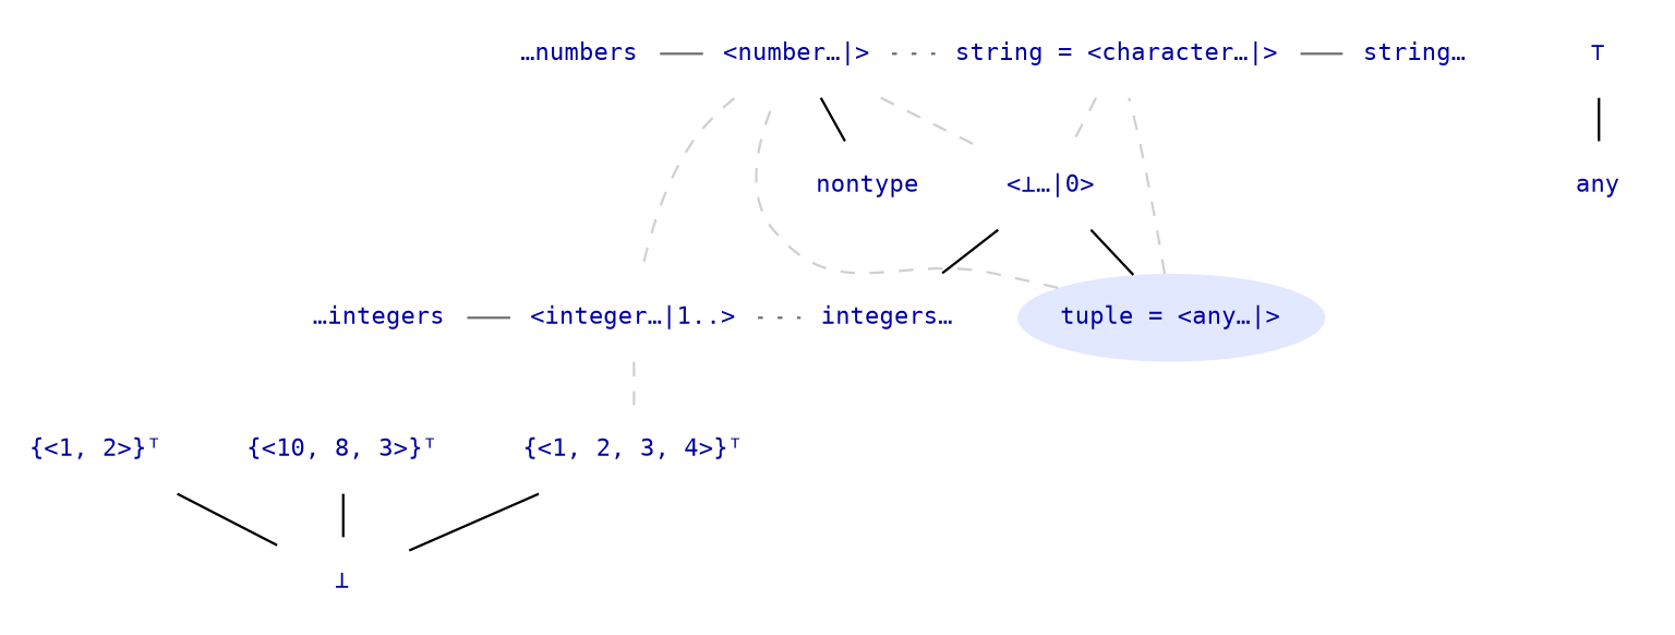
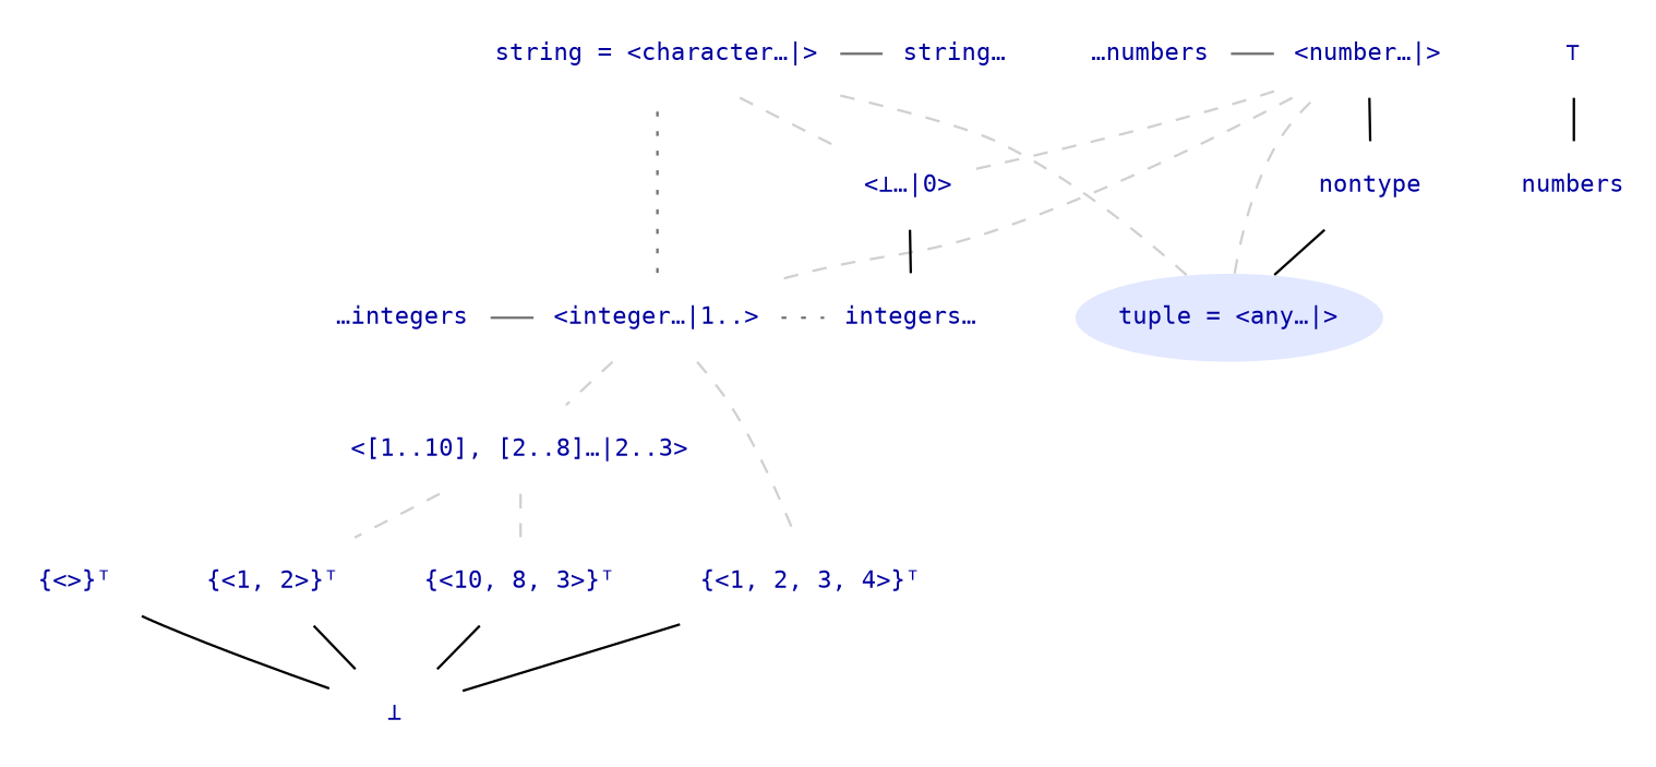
  strict graph {
    ranksep=0.25
    node [fontcolor="#0000A0" fontname=Consolas fontsize=10 shape=plaintext]
    edge [color="#d0d0d0" style=dashed]
    "…numbers"
    n2 [label="<number…|>"]
    n3 [label="string = <character…|>"]
    "string…"
    n5 [label="<integer…|1..>"]
    "…integers"
    "integers…"
+   n8 [label="{<>}ᵀ"]
    "{<1, 2>}ᵀ"
    "{<10, 8, 3>}ᵀ"
    "{<1, 2, 3, 4>}ᵀ"
    nontype
    "<⊥…|0>"
+   "<[1..10], [2..8]…|2..3>"
    "⊥"
    "⊤"
-   any
+   any [label=numbers]
    n18 [fillcolor="#E2E8FF" label="tuple = <any…|>" peripheries=0 shape=ellipse style=filled]
    subgraph sub_1 {
      rank=same
      "…numbers"
      n2
      n3
      "string…"
    }
    subgraph sub_2 {
      rank=same
      n5
      "…integers"
      "integers…"
    }
    subgraph sub_3 {
      rank=same
+     n8
      "{<1, 2>}ᵀ"
      "{<10, 8, 3>}ᵀ"
      "{<1, 2, 3, 4>}ᵀ"
    }
    "…numbers" -- n2 [color="#707070" style=solid]
-   n2 -- n3 [color="#707070" style=dotted]
+   n5 -- n3 [color="#707070" style=dotted]
    n2 -- n5
    n2 -- nontype [color="" style=""]
    n2 -- "<⊥…|0>"
    n3 -- "string…" [color="#707070" style=solid]
    n3 -- "<⊥…|0>"
    n5 -- "integers…" [color="#707070" style=dotted]
    n5 -- "{<1, 2, 3, 4>}ᵀ"
+   n5 -- "<[1..10], [2..8]…|2..3>"
    "…integers" -- n5 [color="#707070" style=solid]
+   n8 -- "⊥" [color="" style=""]
    "{<1, 2>}ᵀ" -- "⊥" [color="" style=""]
    "{<10, 8, 3>}ᵀ" -- "⊥" [color="" style=""]
    "{<1, 2, 3, 4>}ᵀ" -- "⊥" [color="" style=""]
-   "<⊥…|0>" -- n18 [color="" style=""]
+   nontype -- n18 [color="" style=""]
    "<⊥…|0>" -- "integers…" [color="" style=""]
+   "<[1..10], [2..8]…|2..3>" -- "{<1, 2>}ᵀ"
+   "<[1..10], [2..8]…|2..3>" -- "{<10, 8, 3>}ᵀ"
    "⊤" -- any [color="" style=""]
    n18 -- n2
    n18 -- n3
  }
